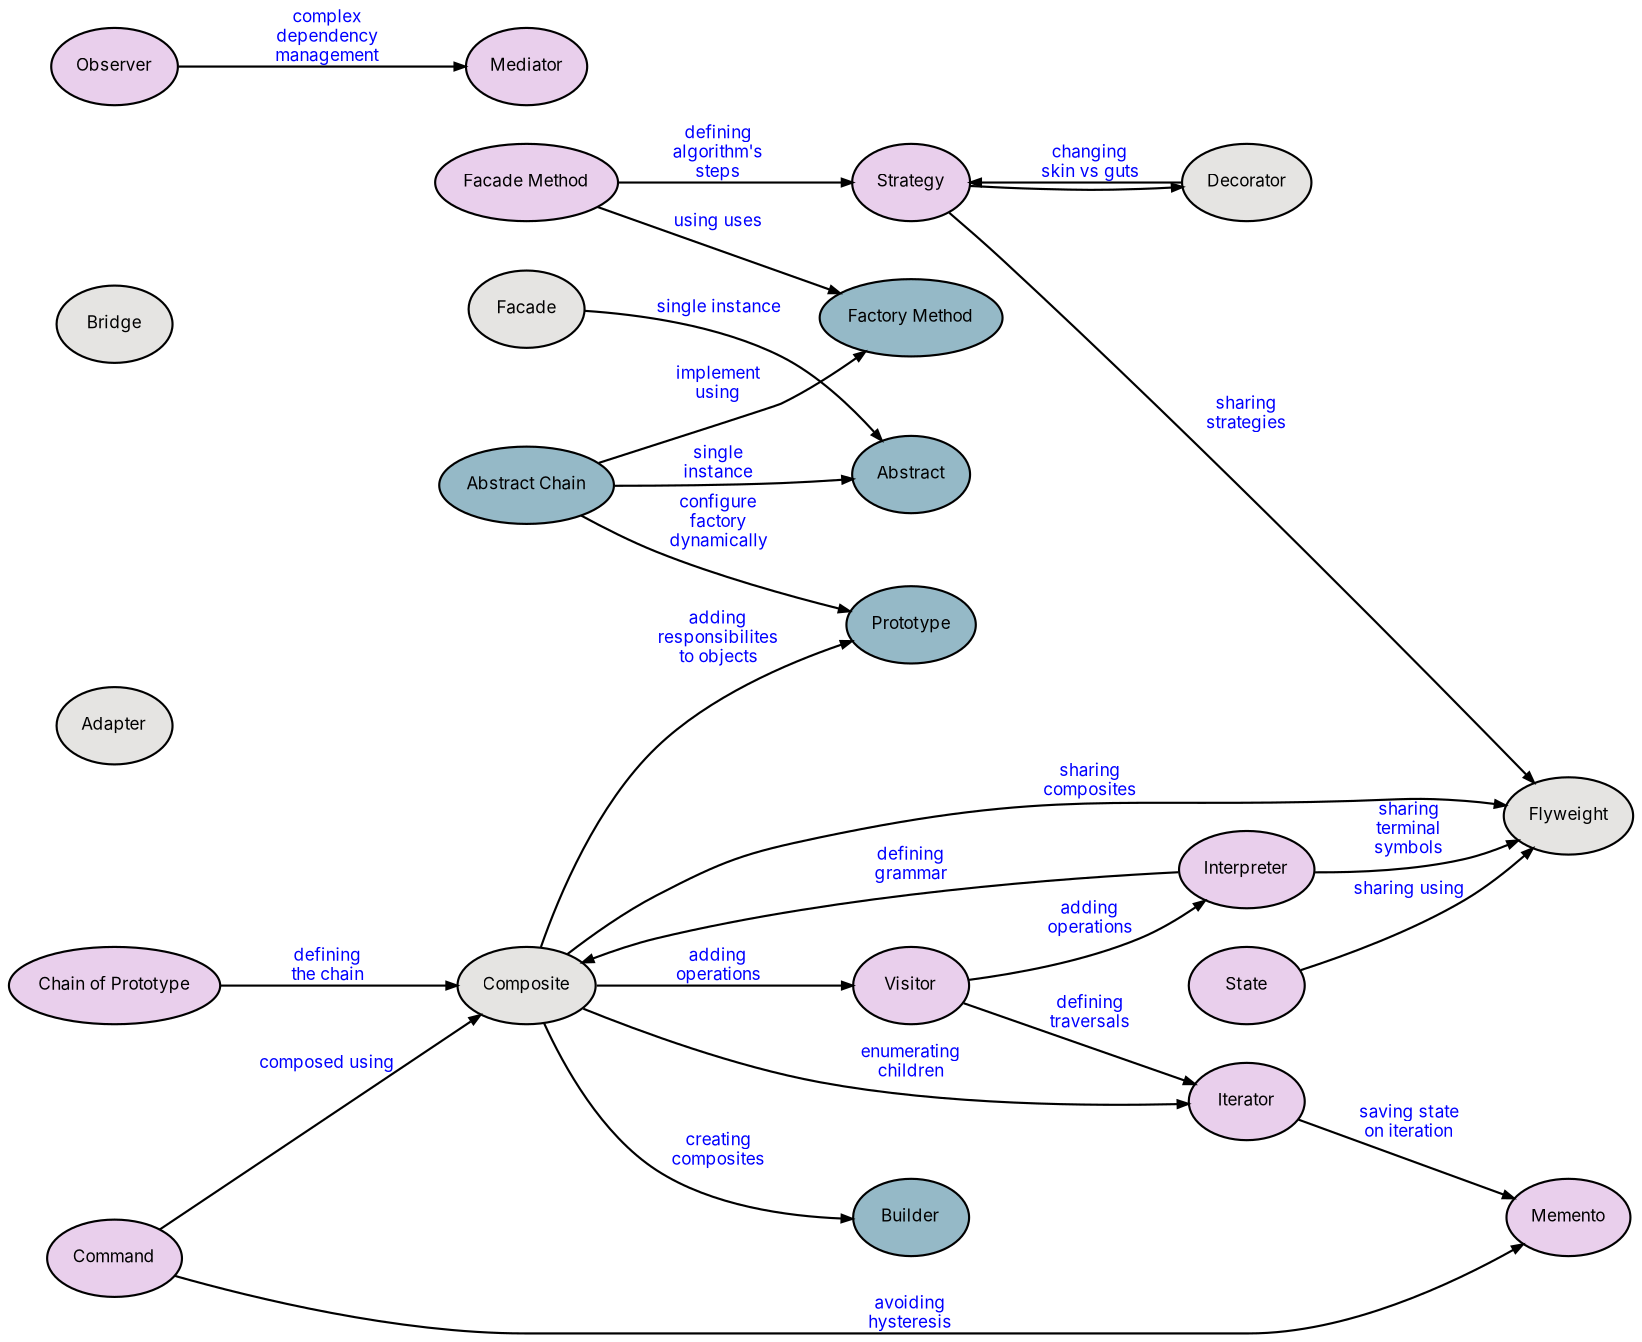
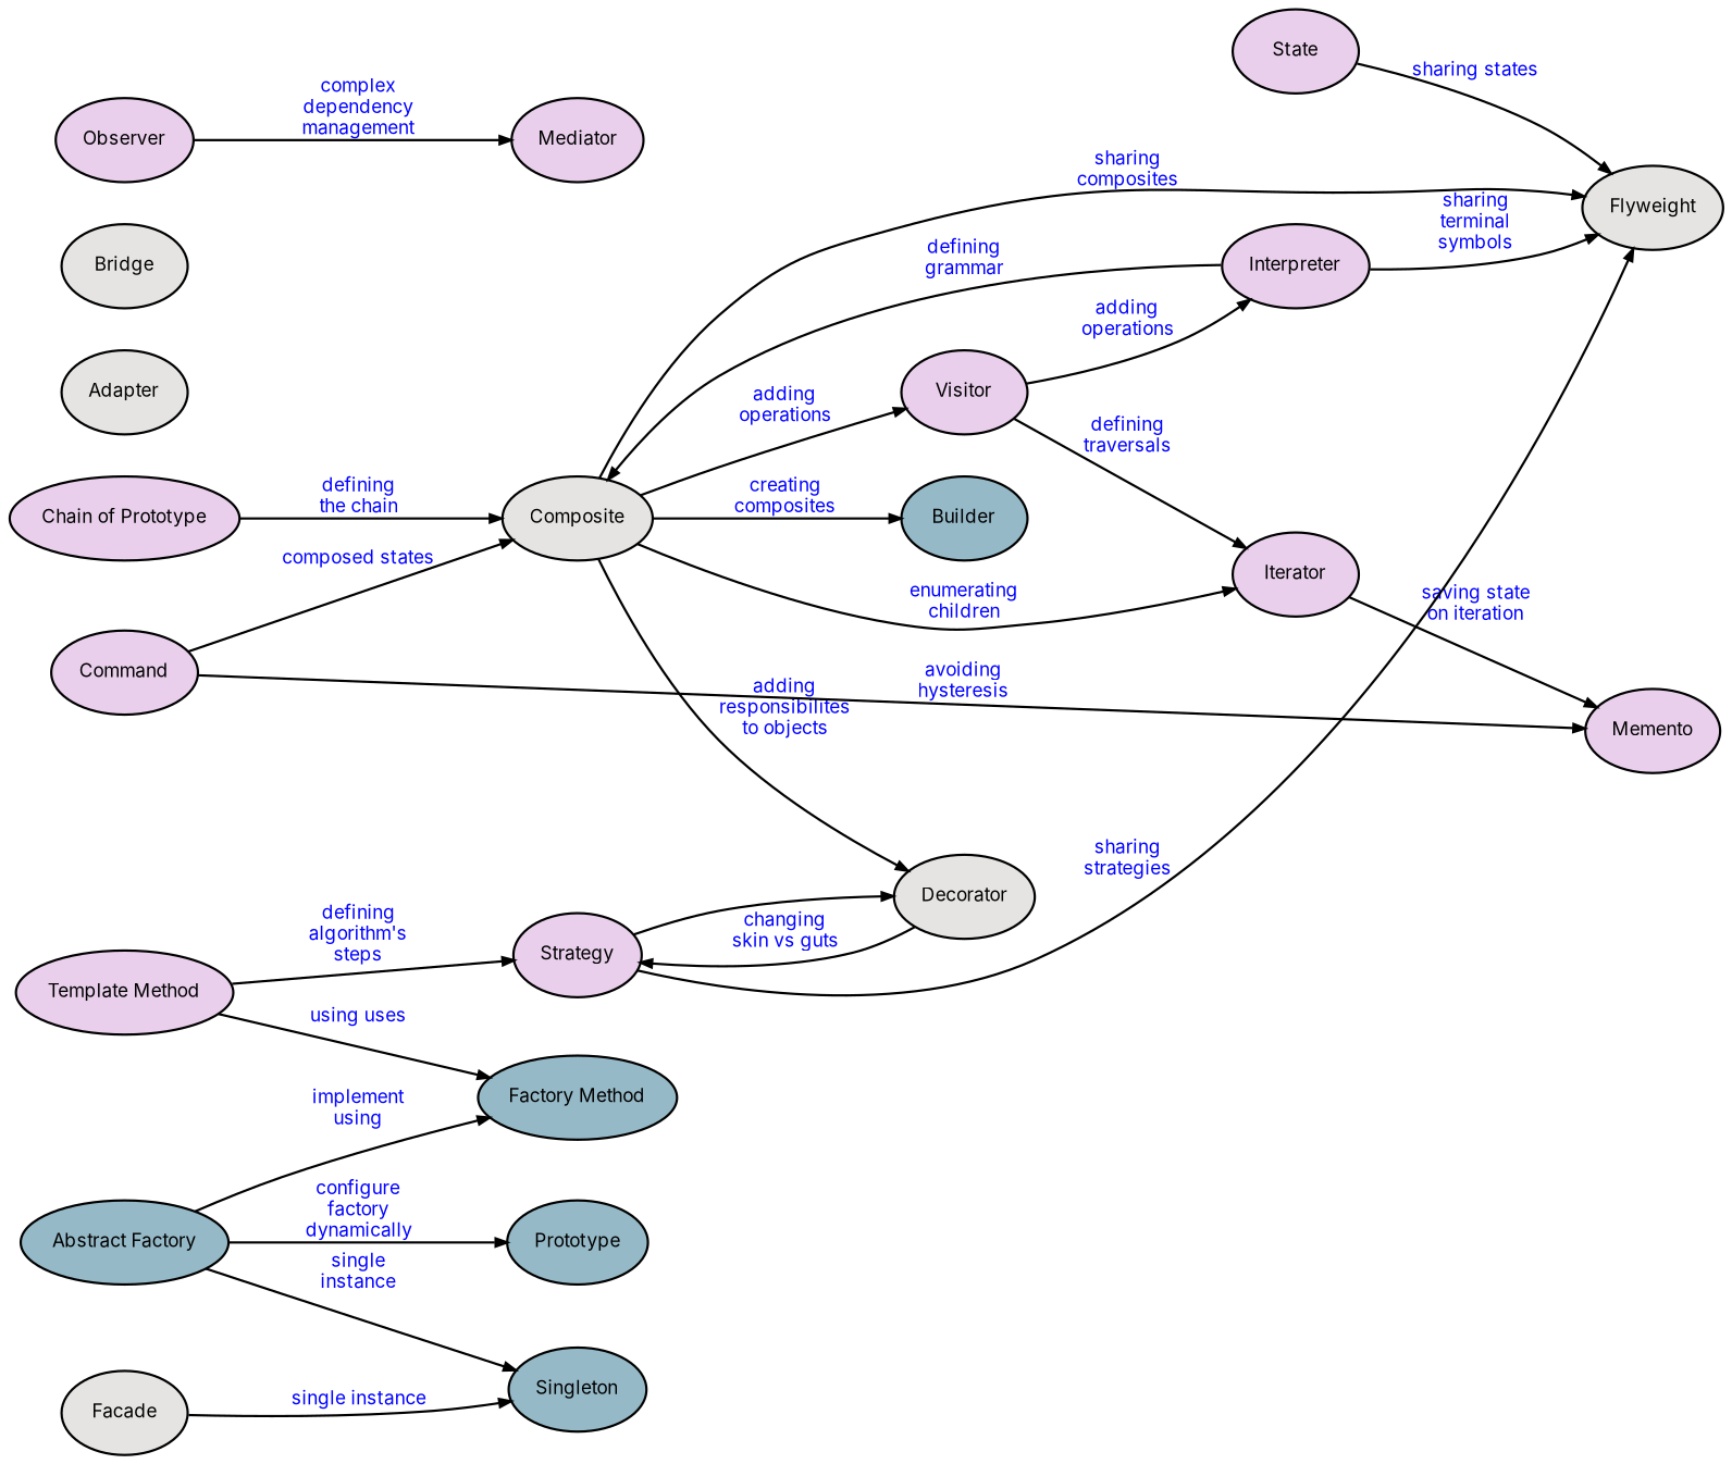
  digraph {
    fontcolor=blue
    fontname=Inter
    fontsize=8
    rankdir=LR
    splines=true
    node [fillcolor="#E9CFEC" fontcolor="#000000" fontname=Inter fontsize=8 style=filled]
    edge [arrowsize=0.5 fontcolor=blue fontname=Inter fontsize=8]
-   n1 [fillcolor="#95B9C7" label="Abstract Chain"]
+   n1 [fillcolor="#95B9C7" label="Abstract Factory"]
    n2 [fillcolor="#95B9C7" label="Factory Method"]
    n3 [fillcolor="#95B9C7" label=Prototype]
-   n4 [fillcolor="#95B9C7" label=Abstract]
+   n4 [fillcolor="#95B9C7" label=Singleton]
    n5 [fillcolor="#95B9C7" label=Builder]
    n6 [fillcolor="#E5E4E2" label=Adapter]
    n7 [fillcolor="#E5E4E2" label=Bridge]
    n8 [fillcolor="#E5E4E2" label=Composite]
    n9 [fillcolor="#E5E4E2" label=Decorator]
    n10 [fillcolor="#E5E4E2" label=Flyweight]
    n11 [label=Iterator]
    n12 [label=Visitor]
    n13 [label=Strategy]
    n14 [label=Memento]
    n15 [label=Interpreter]
    n16 [fillcolor="#E5E4E2" label=Facade]
    n17 [label="Chain of Prototype"]
    n18 [label=Command]
    n19 [label=Mediator]
    n20 [label=Observer]
    n21 [label=State]
-   n22 [label="Facade Method"]
+   n22 [label="Template Method"]
    n1 -> n2 [label="implement\nusing"]
    n1 -> n3 [label="configure\nfactory\ndynamically"]
    n1 -> n4 [label="single\ninstance"]
    n8 -> n5 [label="creating\ncomposites"]
-   n8 -> n3 [label="adding\nresponsibilites\nto objects"]
+   n8 -> n9 [label="adding\nresponsibilites\nto objects"]
    n8 -> n10 [label="sharing\ncomposites"]
    n8 -> n11 [label="enumerating\nchildren"]
    n8 -> n12 [label="adding\noperations"]
    n9 -> n13 [label="changing\nskin vs guts"]
    n11 -> n14 [label="saving state\non iteration"]
    n12 -> n11 [label="defining\ntraversals"]
    n12 -> n15 [label="adding\noperations"]
    n13 -> n9
    n13 -> n10 [label="sharing\nstrategies"]
    n15 -> n8 [label="defining\ngrammar"]
    n15 -> n10 [label="sharing\nterminal\nsymbols"]
    n16 -> n4 [label="single instance"]
    n17 -> n8 [label="defining\nthe chain"]
-   n18 -> n8 [label="composed using"]
+   n18 -> n8 [label="composed states"]
    n18 -> n14 [label="avoiding\nhysteresis"]
    n20 -> n19 [label="complex\ndependency\nmanagement"]
-   n21 -> n10 [label="sharing using"]
+   n21 -> n10 [label="sharing states"]
    n22 -> n2 [label="using uses"]
    n22 -> n13 [label="defining\nalgorithm's\nsteps"]
  }
